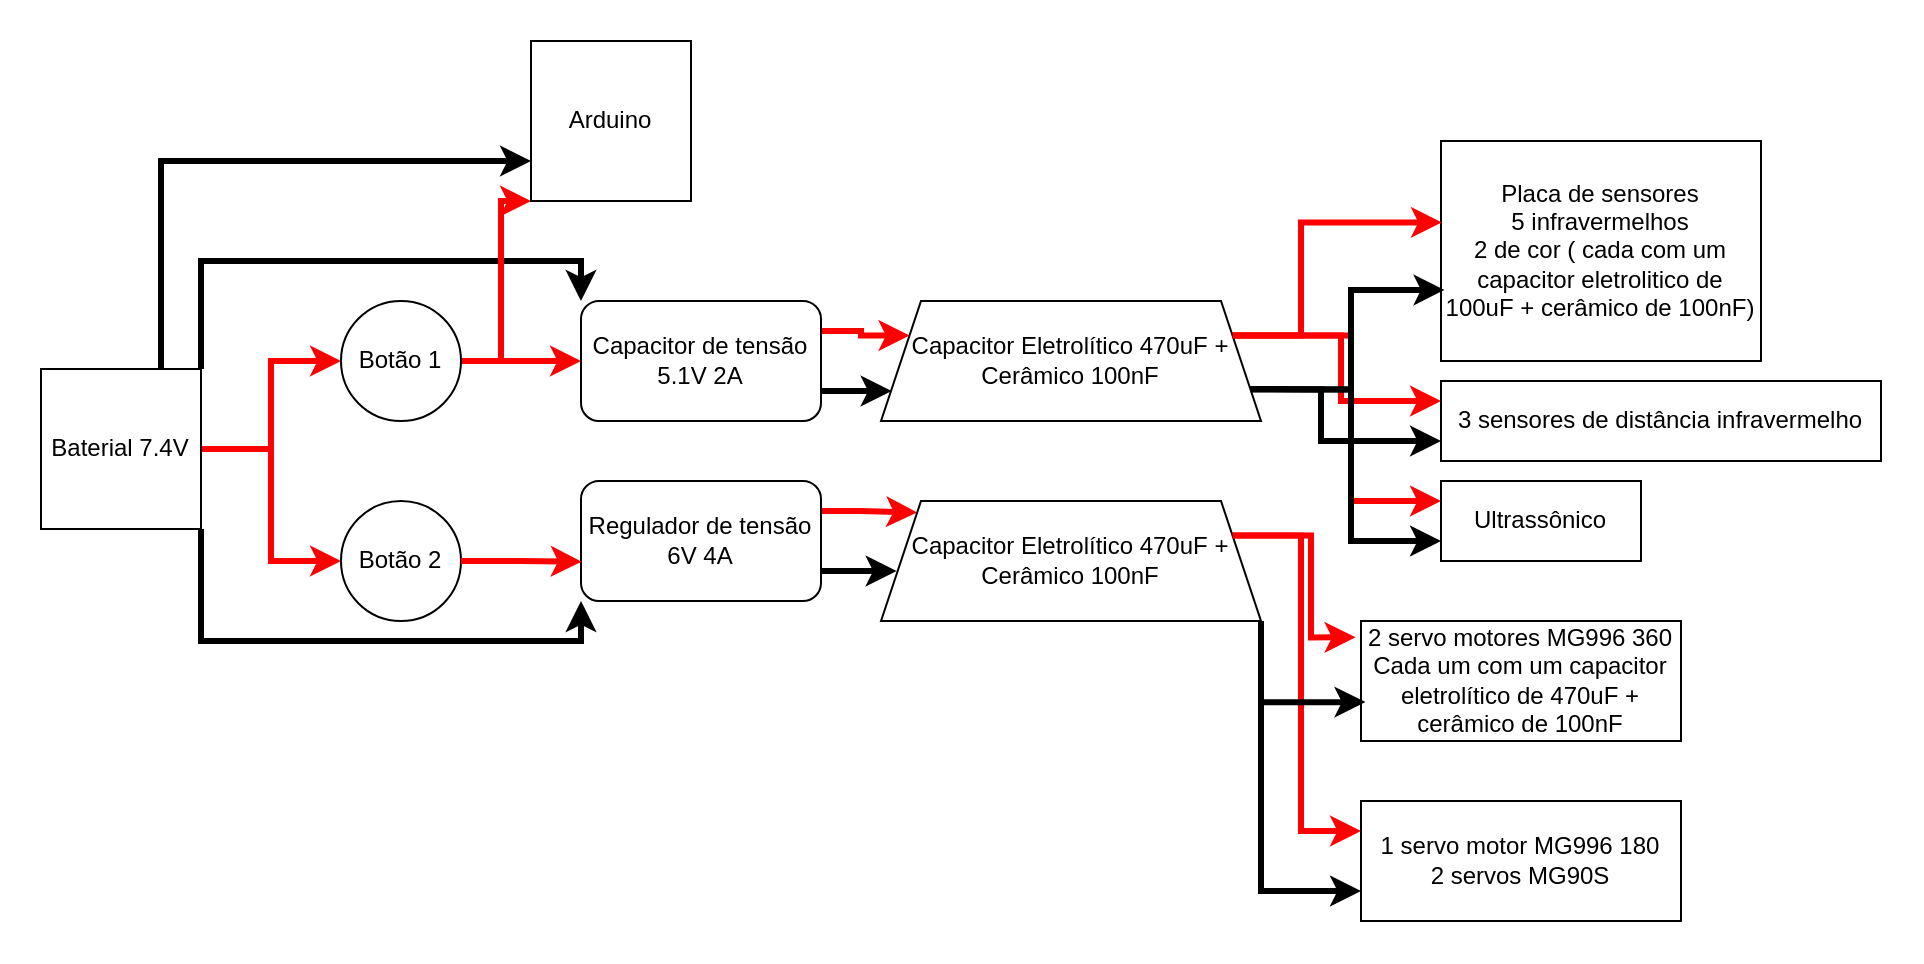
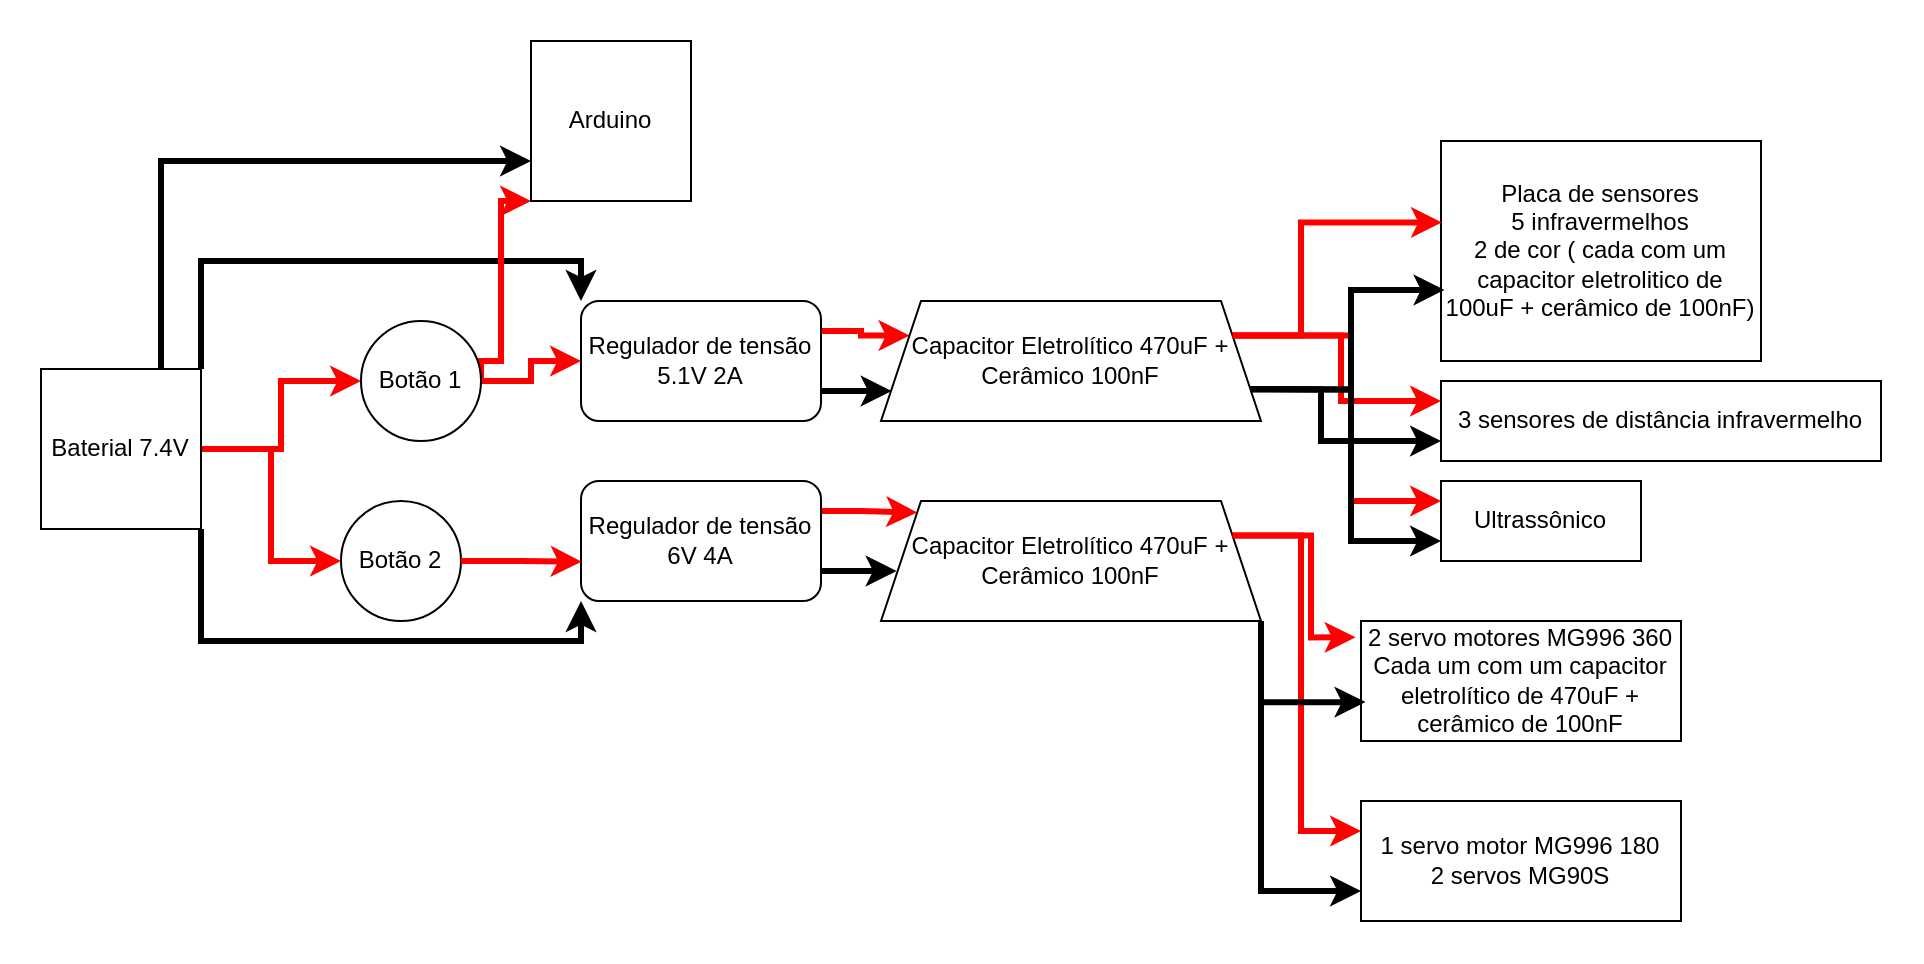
  <mxCell id="0" />
  <mxCell id="1" parent="0" />
  <mxCell id="2" style="edgeStyle=orthogonalEdgeStyle;rounded=0;orthogonalLoop=1;jettySize=auto;html=1;entryX=0;entryY=0.5;entryDx=0;entryDy=0;fillColor=#e51400;strokeColor=light-dark(#ff0000, #ffacac);strokeWidth=3;" edge="1" parent="1" source="7" target="15"><mxGeometry relative="1" as="geometry" /></mxCell>
  <mxCell id="3" style="edgeStyle=orthogonalEdgeStyle;rounded=0;orthogonalLoop=1;jettySize=auto;html=1;entryX=0;entryY=0.5;entryDx=0;entryDy=0;fillColor=#e51400;strokeColor=light-dark(#ff0000, #ffacac);strokeWidth=3;" edge="1" parent="1" source="7" target="16"><mxGeometry relative="1" as="geometry" /></mxCell>
  <mxCell id="4" style="edgeStyle=orthogonalEdgeStyle;rounded=0;orthogonalLoop=1;jettySize=auto;html=1;exitX=1;exitY=0;exitDx=0;exitDy=0;entryX=0;entryY=0;entryDx=0;entryDy=0;strokeWidth=3;" edge="1" parent="1" source="7" target="10"><mxGeometry relative="1" as="geometry" /></mxCell>
  <mxCell id="5" style="edgeStyle=orthogonalEdgeStyle;rounded=0;orthogonalLoop=1;jettySize=auto;html=1;exitX=1;exitY=1;exitDx=0;exitDy=0;entryX=0;entryY=1;entryDx=0;entryDy=0;strokeWidth=3;" edge="1" parent="1" source="7" target="12"><mxGeometry relative="1" as="geometry" /></mxCell>
  <mxCell id="6" style="edgeStyle=orthogonalEdgeStyle;rounded=0;orthogonalLoop=1;jettySize=auto;html=1;exitX=0.75;exitY=0;exitDx=0;exitDy=0;entryX=0;entryY=0.75;entryDx=0;entryDy=0;strokeWidth=3;" edge="1" parent="1" source="7" target="27"><mxGeometry relative="1" as="geometry" /></mxCell>
  <mxCell id="7" value="Baterial 7.4V" style="whiteSpace=wrap;html=1;aspect=fixed;" vertex="1" parent="1"><mxGeometry x="20" y="184" width="80" height="80" as="geometry" /></mxCell>
  <mxCell id="8" style="edgeStyle=orthogonalEdgeStyle;rounded=0;orthogonalLoop=1;jettySize=auto;html=1;exitX=1;exitY=0.75;exitDx=0;exitDy=0;entryX=0;entryY=0.75;entryDx=0;entryDy=0;strokeWidth=3;" edge="1" parent="1" source="10" target="22"><mxGeometry relative="1" as="geometry" /></mxCell>
  <mxCell id="9" style="edgeStyle=orthogonalEdgeStyle;rounded=0;orthogonalLoop=1;jettySize=auto;html=1;exitX=1;exitY=0.25;exitDx=0;exitDy=0;entryX=0;entryY=0.25;entryDx=0;entryDy=0;strokeWidth=3;strokeColor=light-dark(#ff0000, #ededed);" edge="1" parent="1" source="10" target="22"><mxGeometry relative="1" as="geometry" /></mxCell>
- <mxCell id="10" value="Capacitor de tensão&lt;br&gt;5.1V 2A" style="rounded=1;whiteSpace=wrap;html=1;" vertex="1" parent="1"><mxGeometry x="290" y="150" width="120" height="60" as="geometry" /></mxCell>
+ <mxCell id="10" value="Regulador de tensão&lt;br&gt;5.1V 2A" style="rounded=1;whiteSpace=wrap;html=1;" vertex="1" parent="1"><mxGeometry x="290" y="150" width="120" height="60" as="geometry" /></mxCell>
  <mxCell id="11" style="edgeStyle=orthogonalEdgeStyle;rounded=0;orthogonalLoop=1;jettySize=auto;html=1;exitX=1;exitY=0.25;exitDx=0;exitDy=0;entryX=0;entryY=0;entryDx=0;entryDy=0;strokeColor=light-dark(#FF0000,#FF0000);strokeWidth=3;" edge="1" parent="1" source="12" target="25"><mxGeometry relative="1" as="geometry" /></mxCell>
  <mxCell id="12" value="Regulador de tensão&lt;br&gt;6V 4A" style="rounded=1;whiteSpace=wrap;html=1;" vertex="1" parent="1"><mxGeometry x="290" y="240" width="120" height="60" as="geometry" /></mxCell>
  <mxCell id="13" style="edgeStyle=orthogonalEdgeStyle;rounded=0;orthogonalLoop=1;jettySize=auto;html=1;strokeColor=light-dark(#ff0000, #ededed);strokeWidth=3;" edge="1" parent="1" source="15" target="10"><mxGeometry relative="1" as="geometry" /></mxCell>
  <mxCell id="14" style="edgeStyle=orthogonalEdgeStyle;rounded=0;orthogonalLoop=1;jettySize=auto;html=1;exitX=1;exitY=0.5;exitDx=0;exitDy=0;entryX=0;entryY=1;entryDx=0;entryDy=0;strokeColor=light-dark(#ff0000, #ededed);strokeWidth=3;" edge="1" parent="1" source="15" target="27"><mxGeometry relative="1" as="geometry"><Array as="points"><mxPoint x="250" y="180" /><mxPoint x="250" y="100" /></Array></mxGeometry></mxCell>
- <mxCell id="15" value="Botão 1" style="ellipse;whiteSpace=wrap;html=1;aspect=fixed;" vertex="1" parent="1"><mxGeometry x="170" y="150" width="60" height="60" as="geometry" /></mxCell>
+ <mxCell id="15" value="Botão 1" style="ellipse;whiteSpace=wrap;html=1;aspect=fixed;" vertex="1" parent="1"><mxGeometry x="180" y="160" width="60" height="60" as="geometry" /></mxCell>
  <mxCell id="16" value="Botão 2" style="ellipse;whiteSpace=wrap;html=1;aspect=fixed;" vertex="1" parent="1"><mxGeometry x="170" y="250" width="60" height="60" as="geometry" /></mxCell>
  <mxCell id="17" style="edgeStyle=orthogonalEdgeStyle;rounded=0;orthogonalLoop=1;jettySize=auto;html=1;exitX=1;exitY=0.5;exitDx=0;exitDy=0;entryX=0.003;entryY=0.672;entryDx=0;entryDy=0;entryPerimeter=0;strokeWidth=3;strokeColor=light-dark(#ff0000, #ededed);" edge="1" parent="1" source="16" target="12"><mxGeometry relative="1" as="geometry" /></mxCell>
  <mxCell id="18" style="edgeStyle=orthogonalEdgeStyle;rounded=0;orthogonalLoop=1;jettySize=auto;html=1;exitX=1;exitY=0.25;exitDx=0;exitDy=0;entryX=0;entryY=0.25;entryDx=0;entryDy=0;strokeWidth=3;strokeColor=light-dark(#ff0000, #ededed);" edge="1" parent="1" source="22" target="31"><mxGeometry relative="1" as="geometry"><Array as="points"><mxPoint x="670" y="167" /><mxPoint x="670" y="200" /></Array></mxGeometry></mxCell>
  <mxCell id="19" style="edgeStyle=orthogonalEdgeStyle;rounded=0;orthogonalLoop=1;jettySize=auto;html=1;exitX=1;exitY=0.75;exitDx=0;exitDy=0;entryX=0;entryY=0.75;entryDx=0;entryDy=0;strokeWidth=3;" edge="1" parent="1" source="22" target="31"><mxGeometry relative="1" as="geometry"><Array as="points"><mxPoint x="660" y="194" /><mxPoint x="660" y="220" /></Array></mxGeometry></mxCell>
  <mxCell id="20" style="edgeStyle=orthogonalEdgeStyle;rounded=0;orthogonalLoop=1;jettySize=auto;html=1;exitX=1;exitY=0.25;exitDx=0;exitDy=0;entryX=0;entryY=0.25;entryDx=0;entryDy=0;strokeWidth=3;strokeColor=light-dark(#ff0000, #ededed);" edge="1" parent="1" source="22" target="36"><mxGeometry relative="1" as="geometry" /></mxCell>
  <mxCell id="21" style="edgeStyle=orthogonalEdgeStyle;rounded=0;orthogonalLoop=1;jettySize=auto;html=1;exitX=1;exitY=0.75;exitDx=0;exitDy=0;entryX=0;entryY=0.75;entryDx=0;entryDy=0;strokeWidth=3;" edge="1" parent="1" source="22" target="36"><mxGeometry relative="1" as="geometry" /></mxCell>
  <mxCell id="22" value="Capacitor Eletrolítico 470uF + Cerâmico 100nF" style="shape=trapezoid;perimeter=trapezoidPerimeter;whiteSpace=wrap;html=1;fixedSize=1;" vertex="1" parent="1"><mxGeometry x="440" y="150" width="190" height="60" as="geometry" /></mxCell>
  <mxCell id="23" style="edgeStyle=orthogonalEdgeStyle;rounded=0;orthogonalLoop=1;jettySize=auto;html=1;exitX=1;exitY=0.25;exitDx=0;exitDy=0;entryX=0;entryY=0.25;entryDx=0;entryDy=0;strokeWidth=3;strokeColor=light-dark(#ff0000, #ededed);" edge="1" parent="1" source="25" target="35"><mxGeometry relative="1" as="geometry"><Array as="points"><mxPoint x="650" y="267" /><mxPoint x="650" y="415" /></Array></mxGeometry></mxCell>
  <mxCell id="24" style="edgeStyle=orthogonalEdgeStyle;rounded=0;orthogonalLoop=1;jettySize=auto;html=1;exitX=1;exitY=1;exitDx=0;exitDy=0;entryX=0;entryY=0.75;entryDx=0;entryDy=0;strokeWidth=3;" edge="1" parent="1" source="25" target="35"><mxGeometry relative="1" as="geometry" /></mxCell>
  <mxCell id="25" value="Capacitor Eletrolítico 470uF + Cerâmico 100nF" style="shape=trapezoid;perimeter=trapezoidPerimeter;whiteSpace=wrap;html=1;fixedSize=1;" vertex="1" parent="1"><mxGeometry x="440" y="250" width="190" height="60" as="geometry" /></mxCell>
  <mxCell id="26" style="edgeStyle=orthogonalEdgeStyle;rounded=0;orthogonalLoop=1;jettySize=auto;html=1;exitX=1;exitY=0.75;exitDx=0;exitDy=0;entryX=0.041;entryY=0.581;entryDx=0;entryDy=0;entryPerimeter=0;strokeWidth=3;" edge="1" parent="1" source="12" target="25"><mxGeometry relative="1" as="geometry" /></mxCell>
  <mxCell id="27" value="Arduino" style="whiteSpace=wrap;html=1;aspect=fixed;" vertex="1" parent="1"><mxGeometry x="265" y="20" width="80" height="80" as="geometry" /></mxCell>
  <mxCell id="28" value="Placa de sensores&lt;br&gt;5 infravermelhos&lt;div&gt;2 de cor ( cada com um capacitor eletrolitico de 100uF + cerâmico de 100nF)&lt;/div&gt;" style="rounded=0;whiteSpace=wrap;html=1;" vertex="1" parent="1"><mxGeometry x="720" y="70" width="160" height="110" as="geometry" /></mxCell>
  <mxCell id="29" style="edgeStyle=orthogonalEdgeStyle;rounded=0;orthogonalLoop=1;jettySize=auto;html=1;exitX=1;exitY=0.75;exitDx=0;exitDy=0;entryX=0.011;entryY=0.677;entryDx=0;entryDy=0;entryPerimeter=0;strokeWidth=3;" edge="1" parent="1" source="22" target="28"><mxGeometry relative="1" as="geometry" /></mxCell>
  <mxCell id="30" style="edgeStyle=orthogonalEdgeStyle;rounded=0;orthogonalLoop=1;jettySize=auto;html=1;exitX=1;exitY=0.25;exitDx=0;exitDy=0;entryX=0.003;entryY=0.37;entryDx=0;entryDy=0;entryPerimeter=0;strokeColor=light-dark(#ff0000, #ededed);strokeWidth=3;" edge="1" parent="1" source="22" target="28"><mxGeometry relative="1" as="geometry"><Array as="points"><mxPoint x="650" y="167" /><mxPoint x="650" y="111" /></Array></mxGeometry></mxCell>
  <mxCell id="31" value="3 sensores de distância infravermelho" style="rounded=0;whiteSpace=wrap;html=1;" vertex="1" parent="1"><mxGeometry x="720" y="190" width="220" height="40" as="geometry" /></mxCell>
  <mxCell id="32" value="2 servo motores MG996 360&lt;div&gt;Cada um com um capacitor eletrolítico de 470uF + cerâmico de 100nF&lt;/div&gt;" style="rounded=0;whiteSpace=wrap;html=1;" vertex="1" parent="1"><mxGeometry x="680" y="310" width="160" height="60" as="geometry" /></mxCell>
  <mxCell id="33" style="edgeStyle=orthogonalEdgeStyle;rounded=0;orthogonalLoop=1;jettySize=auto;html=1;exitX=1;exitY=0.25;exitDx=0;exitDy=0;entryX=-0.017;entryY=0.136;entryDx=0;entryDy=0;entryPerimeter=0;strokeWidth=3;strokeColor=light-dark(#ff0000, #ededed);" edge="1" parent="1" source="25" target="32"><mxGeometry relative="1" as="geometry" /></mxCell>
  <mxCell id="34" style="edgeStyle=orthogonalEdgeStyle;rounded=0;orthogonalLoop=1;jettySize=auto;html=1;exitX=1;exitY=1;exitDx=0;exitDy=0;entryX=0.014;entryY=0.676;entryDx=0;entryDy=0;entryPerimeter=0;strokeWidth=3;" edge="1" parent="1" source="25" target="32"><mxGeometry relative="1" as="geometry" /></mxCell>
  <mxCell id="35" value="1 servo motor MG996 180&lt;br&gt;2 servos MG90S" style="rounded=0;whiteSpace=wrap;html=1;" vertex="1" parent="1"><mxGeometry x="680" y="400" width="160" height="60" as="geometry" /></mxCell>
  <mxCell id="36" value="Ultrassônico" style="rounded=0;whiteSpace=wrap;html=1;" vertex="1" parent="1"><mxGeometry x="720" y="240" width="100" height="40" as="geometry" /></mxCell>
